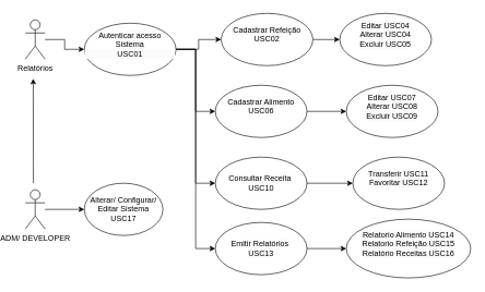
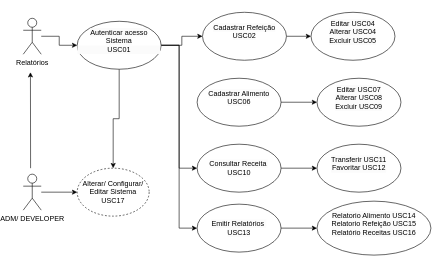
  <mxCell id="0" />
  <mxCell id="1" parent="0" />
  <mxCell id="2" style="edgeStyle=orthogonalEdgeStyle;rounded=0;orthogonalLoop=1;jettySize=auto;html=1;entryX=0;entryY=0.5;entryDx=0;entryDy=0;" edge="1" parent="1" source="3" target="10"><mxGeometry relative="1" as="geometry" /></mxCell>
  <mxCell id="3" value="Relatórios" style="shape=umlActor;verticalLabelPosition=bottom;verticalAlign=top;html=1;outlineConnect=0;" vertex="1" parent="1"><mxGeometry x="20" y="30" width="30" height="60" as="geometry" /></mxCell>
  <mxCell id="4" value="" style="edgeStyle=orthogonalEdgeStyle;rounded=0;orthogonalLoop=1;jettySize=auto;html=1;" edge="1" parent="1" source="5" target="24"><mxGeometry relative="1" as="geometry" /></mxCell>
  <mxCell id="5" value="ADM/ DEVELOPER" style="shape=umlActor;verticalLabelPosition=bottom;verticalAlign=top;html=1;outlineConnect=0;" vertex="1" parent="1"><mxGeometry x="20" y="290" width="30" height="60" as="geometry" /></mxCell>
  <mxCell id="6" value="" style="edgeStyle=orthogonalEdgeStyle;rounded=0;orthogonalLoop=1;jettySize=auto;html=1;" edge="1" parent="1" source="10" target="18"><mxGeometry relative="1" as="geometry" /></mxCell>
- <mxCell id="7" style="edgeStyle=orthogonalEdgeStyle;rounded=0;orthogonalLoop=1;jettySize=auto;html=1;entryX=0;entryY=0.5;entryDx=0;entryDy=0;" edge="1" parent="1" source="10" target="16"><mxGeometry relative="1" as="geometry" /></mxCell>
+ <mxCell id="7" style="edgeStyle=orthogonalEdgeStyle;rounded=0;orthogonalLoop=1;jettySize=auto;html=1;" edge="1" parent="1" source="10" target="24"><mxGeometry relative="1" as="geometry" /></mxCell>
  <mxCell id="8" style="edgeStyle=orthogonalEdgeStyle;rounded=0;orthogonalLoop=1;jettySize=auto;html=1;entryX=0;entryY=0.5;entryDx=0;entryDy=0;" edge="1" parent="1" source="10" target="14"><mxGeometry relative="1" as="geometry" /></mxCell>
  <mxCell id="9" style="edgeStyle=orthogonalEdgeStyle;rounded=0;orthogonalLoop=1;jettySize=auto;html=1;entryX=0;entryY=0.5;entryDx=0;entryDy=0;" edge="1" parent="1" source="10" target="12"><mxGeometry relative="1" as="geometry" /></mxCell>
  <mxCell id="10" value="&#10;&lt;span style=&quot;color: rgb(0, 0, 0); font-family: Helvetica; font-size: 12px; font-style: normal; font-variant-ligatures: normal; font-variant-caps: normal; font-weight: 400; letter-spacing: normal; orphans: 2; text-align: center; text-indent: 0px; text-transform: none; widows: 2; word-spacing: 0px; -webkit-text-stroke-width: 0px; white-space: normal; background-color: rgb(251, 251, 251); text-decoration-thickness: initial; text-decoration-style: initial; text-decoration-color: initial; display: inline !important; float: none;&quot;&gt;Autenticar acesso Sistema&lt;/span&gt;&lt;div style=&quot;forced-color-adjust: none; color: rgb(0, 0, 0); font-family: Helvetica; font-size: 12px; font-style: normal; font-variant-ligatures: normal; font-variant-caps: normal; font-weight: 400; letter-spacing: normal; orphans: 2; text-align: center; text-indent: 0px; text-transform: none; widows: 2; word-spacing: 0px; -webkit-text-stroke-width: 0px; white-space: normal; background-color: rgb(251, 251, 251); text-decoration-thickness: initial; text-decoration-style: initial; text-decoration-color: initial;&quot;&gt;USC01&lt;/div&gt;&#10;&#10;" style="ellipse;whiteSpace=wrap;html=1;" vertex="1" parent="1"><mxGeometry x="110" y="35" width="140" height="80" as="geometry" /></mxCell>
  <mxCell id="11" value="" style="edgeStyle=orthogonalEdgeStyle;rounded=0;orthogonalLoop=1;jettySize=auto;html=1;" edge="1" parent="1" source="12" target="22"><mxGeometry relative="1" as="geometry" /></mxCell>
  <mxCell id="12" value="&lt;br&gt;&lt;span style=&quot;color: rgb(0, 0, 0); font-family: Helvetica; font-size: 12px; font-style: normal; font-variant-ligatures: normal; font-variant-caps: normal; font-weight: 400; letter-spacing: normal; orphans: 2; text-align: center; text-indent: 0px; text-transform: none; widows: 2; word-spacing: 0px; -webkit-text-stroke-width: 0px; white-space: normal; background-color: rgb(251, 251, 251); text-decoration-thickness: initial; text-decoration-style: initial; text-decoration-color: initial; display: inline !important; float: none;&quot;&gt;Emitir Relatórios&amp;nbsp;&lt;/span&gt;&lt;div&gt;&lt;span style=&quot;color: rgb(0, 0, 0); font-family: Helvetica; font-size: 12px; font-style: normal; font-variant-ligatures: normal; font-variant-caps: normal; font-weight: 400; letter-spacing: normal; orphans: 2; text-align: center; text-indent: 0px; text-transform: none; widows: 2; word-spacing: 0px; -webkit-text-stroke-width: 0px; white-space: normal; background-color: rgb(251, 251, 251); text-decoration-thickness: initial; text-decoration-style: initial; text-decoration-color: initial; display: inline !important; float: none;&quot;&gt;USC13&lt;/span&gt;&lt;br&gt;&lt;br&gt;&lt;/div&gt;" style="ellipse;whiteSpace=wrap;html=1;" vertex="1" parent="1"><mxGeometry x="310" y="340" width="140" height="80" as="geometry" /></mxCell>
  <mxCell id="13" value="" style="edgeStyle=orthogonalEdgeStyle;rounded=0;orthogonalLoop=1;jettySize=auto;html=1;" edge="1" parent="1" source="14" target="20"><mxGeometry relative="1" as="geometry" /></mxCell>
  <mxCell id="14" value="&lt;br&gt;&lt;span style=&quot;color: rgb(0, 0, 0); font-family: Helvetica; font-size: 12px; font-style: normal; font-variant-ligatures: normal; font-variant-caps: normal; font-weight: 400; letter-spacing: normal; orphans: 2; text-align: center; text-indent: 0px; text-transform: none; widows: 2; word-spacing: 0px; -webkit-text-stroke-width: 0px; white-space: normal; background-color: rgb(251, 251, 251); text-decoration-thickness: initial; text-decoration-style: initial; text-decoration-color: initial; display: inline !important; float: none;&quot;&gt;Consultar Receita&amp;nbsp;&lt;/span&gt;&lt;div&gt;&lt;span style=&quot;color: rgb(0, 0, 0); font-family: Helvetica; font-size: 12px; font-style: normal; font-variant-ligatures: normal; font-variant-caps: normal; font-weight: 400; letter-spacing: normal; orphans: 2; text-align: center; text-indent: 0px; text-transform: none; widows: 2; word-spacing: 0px; -webkit-text-stroke-width: 0px; white-space: normal; background-color: rgb(251, 251, 251); text-decoration-thickness: initial; text-decoration-style: initial; text-decoration-color: initial; display: inline !important; float: none;&quot;&gt;USC10&lt;/span&gt;&lt;br&gt;&lt;br&gt;&lt;/div&gt;" style="ellipse;whiteSpace=wrap;html=1;" vertex="1" parent="1"><mxGeometry x="310" y="240" width="140" height="80" as="geometry" /></mxCell>
  <mxCell id="15" value="" style="edgeStyle=orthogonalEdgeStyle;rounded=0;orthogonalLoop=1;jettySize=auto;html=1;" edge="1" parent="1" source="16" target="21"><mxGeometry relative="1" as="geometry" /></mxCell>
  <mxCell id="16" value="&#10;&lt;span style=&quot;color: rgb(0, 0, 0); font-family: Helvetica; font-size: 12px; font-style: normal; font-variant-ligatures: normal; font-variant-caps: normal; font-weight: 400; letter-spacing: normal; orphans: 2; text-align: center; text-indent: 0px; text-transform: none; widows: 2; word-spacing: 0px; -webkit-text-stroke-width: 0px; white-space: normal; background-color: rgb(251, 251, 251); text-decoration-thickness: initial; text-decoration-style: initial; text-decoration-color: initial; display: inline !important; float: none;&quot;&gt;Cadastrar Alimento USC06&lt;/span&gt;&#10;&#10;" style="ellipse;whiteSpace=wrap;html=1;" vertex="1" parent="1"><mxGeometry x="310" y="130" width="140" height="80" as="geometry" /></mxCell>
  <mxCell id="17" value="" style="edgeStyle=orthogonalEdgeStyle;rounded=0;orthogonalLoop=1;jettySize=auto;html=1;" edge="1" parent="1" source="18" target="19"><mxGeometry relative="1" as="geometry" /></mxCell>
  <mxCell id="18" value="&#10;&lt;span style=&quot;color: rgb(0, 0, 0); font-family: Helvetica; font-size: 12px; font-style: normal; font-variant-ligatures: normal; font-variant-caps: normal; font-weight: 400; letter-spacing: normal; orphans: 2; text-align: center; text-indent: 0px; text-transform: none; widows: 2; word-spacing: 0px; -webkit-text-stroke-width: 0px; white-space: normal; background-color: rgb(251, 251, 251); text-decoration-thickness: initial; text-decoration-style: initial; text-decoration-color: initial; display: inline !important; float: none;&quot;&gt;Cadastrar Refeição USC02&lt;/span&gt;&#10;&#10;" style="ellipse;whiteSpace=wrap;html=1;" vertex="1" parent="1"><mxGeometry x="319" y="20" width="140" height="80" as="geometry" /></mxCell>
  <mxCell id="19" value="&#10;&lt;span style=&quot;color: rgb(0, 0, 0); font-family: Helvetica; font-size: 12px; font-style: normal; font-variant-ligatures: normal; font-variant-caps: normal; font-weight: 400; letter-spacing: normal; orphans: 2; text-align: center; text-indent: 0px; text-transform: none; widows: 2; word-spacing: 0px; -webkit-text-stroke-width: 0px; white-space: normal; background-color: rgb(251, 251, 251); text-decoration-thickness: initial; text-decoration-style: initial; text-decoration-color: initial; display: inline !important; float: none;&quot;&gt;Editar USC04&lt;/span&gt;&lt;div style=&quot;forced-color-adjust: none; color: rgb(0, 0, 0); font-family: Helvetica; font-size: 12px; font-style: normal; font-variant-ligatures: normal; font-variant-caps: normal; font-weight: 400; letter-spacing: normal; orphans: 2; text-align: center; text-indent: 0px; text-transform: none; widows: 2; word-spacing: 0px; -webkit-text-stroke-width: 0px; white-space: normal; background-color: rgb(251, 251, 251); text-decoration-thickness: initial; text-decoration-style: initial; text-decoration-color: initial;&quot;&gt;Alterar&amp;nbsp;&lt;span style=&quot;forced-color-adjust: none; background-color: initial;&quot;&gt;USC04&lt;/span&gt;&lt;/div&gt;&lt;div style=&quot;forced-color-adjust: none; color: rgb(0, 0, 0); font-family: Helvetica; font-size: 12px; font-style: normal; font-variant-ligatures: normal; font-variant-caps: normal; font-weight: 400; letter-spacing: normal; orphans: 2; text-align: center; text-indent: 0px; text-transform: none; widows: 2; word-spacing: 0px; -webkit-text-stroke-width: 0px; white-space: normal; background-color: rgb(251, 251, 251); text-decoration-thickness: initial; text-decoration-style: initial; text-decoration-color: initial;&quot;&gt;Excluir&amp;nbsp;&lt;span style=&quot;forced-color-adjust: none; background-color: initial;&quot;&gt;USC05&lt;/span&gt;&lt;/div&gt;&#10;&#10;" style="ellipse;whiteSpace=wrap;html=1;" vertex="1" parent="1"><mxGeometry x="500" y="20" width="140" height="80" as="geometry" /></mxCell>
- <mxCell id="20" value="&#10;&lt;span style=&quot;color: rgb(0, 0, 0); font-family: Helvetica; font-size: 12px; font-style: normal; font-variant-ligatures: normal; font-variant-caps: normal; font-weight: 400; letter-spacing: normal; orphans: 2; text-align: center; text-indent: 0px; text-transform: none; widows: 2; word-spacing: 0px; -webkit-text-stroke-width: 0px; white-space: normal; background-color: rgb(251, 251, 251); text-decoration-thickness: initial; text-decoration-style: initial; text-decoration-color: initial; display: inline !important; float: none;&quot;&gt;Transferir USC11&lt;/span&gt;&lt;div style=&quot;forced-color-adjust: none; color: rgb(0, 0, 0); font-family: Helvetica; font-size: 12px; font-style: normal; font-variant-ligatures: normal; font-variant-caps: normal; font-weight: 400; letter-spacing: normal; orphans: 2; text-align: center; text-indent: 0px; text-transform: none; widows: 2; word-spacing: 0px; -webkit-text-stroke-width: 0px; white-space: normal; background-color: rgb(251, 251, 251); text-decoration-thickness: initial; text-decoration-style: initial; text-decoration-color: initial;&quot;&gt;&lt;div style=&quot;forced-color-adjust: none;&quot;&gt;Favoritar&amp;nbsp;&lt;span style=&quot;forced-color-adjust: none; background-color: initial;&quot;&gt;USC12&lt;/span&gt;&lt;/div&gt;&lt;/div&gt;&#10;&#10;" style="ellipse;whiteSpace=wrap;html=1;" vertex="1" parent="1"><mxGeometry x="520" y="240" width="140" height="80" as="geometry" /></mxCell>
+ <mxCell id="20" value="&#10;&lt;span style=&quot;color: rgb(0, 0, 0); font-family: Helvetica; font-size: 12px; font-style: normal; font-variant-ligatures: normal; font-variant-caps: normal; font-weight: 400; letter-spacing: normal; orphans: 2; text-align: center; text-indent: 0px; text-transform: none; widows: 2; word-spacing: 0px; -webkit-text-stroke-width: 0px; white-space: normal; background-color: rgb(251, 251, 251); text-decoration-thickness: initial; text-decoration-style: initial; text-decoration-color: initial; display: inline !important; float: none;&quot;&gt;Transferir USC11&lt;/span&gt;&lt;div style=&quot;forced-color-adjust: none; color: rgb(0, 0, 0); font-family: Helvetica; font-size: 12px; font-style: normal; font-variant-ligatures: normal; font-variant-caps: normal; font-weight: 400; letter-spacing: normal; orphans: 2; text-align: center; text-indent: 0px; text-transform: none; widows: 2; word-spacing: 0px; -webkit-text-stroke-width: 0px; white-space: normal; background-color: rgb(251, 251, 251); text-decoration-thickness: initial; text-decoration-style: initial; text-decoration-color: initial;&quot;&gt;&lt;div style=&quot;forced-color-adjust: none;&quot;&gt;Favoritar&amp;nbsp;&lt;span style=&quot;forced-color-adjust: none; background-color: initial;&quot;&gt;USC12&lt;/span&gt;&lt;/div&gt;&lt;/div&gt;&#10;&#10;" style="ellipse;whiteSpace=wrap;html=1;" vertex="1" parent="1"><mxGeometry x="510" y="240" width="140" height="80" as="geometry" /></mxCell>
  <mxCell id="21" value="&#10;&lt;span style=&quot;color: rgb(0, 0, 0); font-family: Helvetica; font-size: 12px; font-style: normal; font-variant-ligatures: normal; font-variant-caps: normal; font-weight: 400; letter-spacing: normal; orphans: 2; text-align: center; text-indent: 0px; text-transform: none; widows: 2; word-spacing: 0px; -webkit-text-stroke-width: 0px; white-space: normal; background-color: rgb(251, 251, 251); text-decoration-thickness: initial; text-decoration-style: initial; text-decoration-color: initial; display: inline !important; float: none;&quot;&gt;Editar USC07&lt;/span&gt;&lt;div style=&quot;forced-color-adjust: none; color: rgb(0, 0, 0); font-family: Helvetica; font-size: 12px; font-style: normal; font-variant-ligatures: normal; font-variant-caps: normal; font-weight: 400; letter-spacing: normal; orphans: 2; text-align: center; text-indent: 0px; text-transform: none; widows: 2; word-spacing: 0px; -webkit-text-stroke-width: 0px; white-space: normal; background-color: rgb(251, 251, 251); text-decoration-thickness: initial; text-decoration-style: initial; text-decoration-color: initial;&quot;&gt;&lt;div style=&quot;forced-color-adjust: none;&quot;&gt;Alterar&amp;nbsp;&lt;span style=&quot;forced-color-adjust: none; background-color: initial;&quot;&gt;USC08&lt;/span&gt;&lt;/div&gt;&lt;div style=&quot;forced-color-adjust: none;&quot;&gt;Excluir&amp;nbsp;&lt;span style=&quot;forced-color-adjust: none; background-color: initial;&quot;&gt;USC09&lt;/span&gt;&lt;/div&gt;&lt;/div&gt;&#10;&#10;" style="ellipse;whiteSpace=wrap;html=1;" vertex="1" parent="1"><mxGeometry x="510" y="130" width="140" height="80" as="geometry" /></mxCell>
  <mxCell id="22" value="&#10;&lt;span style=&quot;color: rgb(0, 0, 0); font-family: Helvetica; font-size: 12px; font-style: normal; font-variant-ligatures: normal; font-variant-caps: normal; font-weight: 400; letter-spacing: normal; orphans: 2; text-align: center; text-indent: 0px; text-transform: none; widows: 2; word-spacing: 0px; -webkit-text-stroke-width: 0px; white-space: normal; background-color: rgb(251, 251, 251); text-decoration-thickness: initial; text-decoration-style: initial; text-decoration-color: initial; display: inline !important; float: none;&quot;&gt;Relatorio Alimento USC14&lt;/span&gt;&lt;div style=&quot;forced-color-adjust: none; color: rgb(0, 0, 0); font-family: Helvetica; font-size: 12px; font-style: normal; font-variant-ligatures: normal; font-variant-caps: normal; font-weight: 400; letter-spacing: normal; orphans: 2; text-align: center; text-indent: 0px; text-transform: none; widows: 2; word-spacing: 0px; -webkit-text-stroke-width: 0px; white-space: normal; background-color: rgb(251, 251, 251); text-decoration-thickness: initial; text-decoration-style: initial; text-decoration-color: initial;&quot;&gt;&lt;div style=&quot;forced-color-adjust: none;&quot;&gt;Relatorio Refeição&amp;nbsp;&lt;span style=&quot;forced-color-adjust: none; background-color: initial;&quot;&gt;USC15&lt;/span&gt;&lt;/div&gt;&lt;div style=&quot;forced-color-adjust: none;&quot;&gt;Relatório Receitas&amp;nbsp;&lt;span style=&quot;forced-color-adjust: none; background-color: initial;&quot;&gt;USC16&lt;/span&gt;&lt;/div&gt;&lt;/div&gt;&#10;&#10;" style="ellipse;whiteSpace=wrap;html=1;" vertex="1" parent="1"><mxGeometry x="510" y="335" width="190" height="90" as="geometry" /></mxCell>
  <mxCell id="23" value="" style="endArrow=classic;html=1;rounded=0;" edge="1" parent="1"><mxGeometry width="50" height="50" relative="1" as="geometry"><mxPoint x="32.25" y="280" as="sourcePoint" /><mxPoint x="32" y="120" as="targetPoint" /></mxGeometry></mxCell>
- <mxCell id="24" value="Alterar/ Configurar/ Editar Sistema&lt;div&gt;USC17&lt;/div&gt;" style="ellipse;whiteSpace=wrap;html=1;" vertex="1" parent="1"><mxGeometry x="110" y="280" width="120" height="80" as="geometry" /></mxCell>
+ <mxCell id="24" value="Alterar/ Configurar/ Editar Sistema&lt;div&gt;USC17&lt;/div&gt;" style="ellipse;whiteSpace=wrap;html=1;dashed=1;" vertex="1" parent="1"><mxGeometry x="110" y="280" width="120" height="80" as="geometry" /></mxCell>
